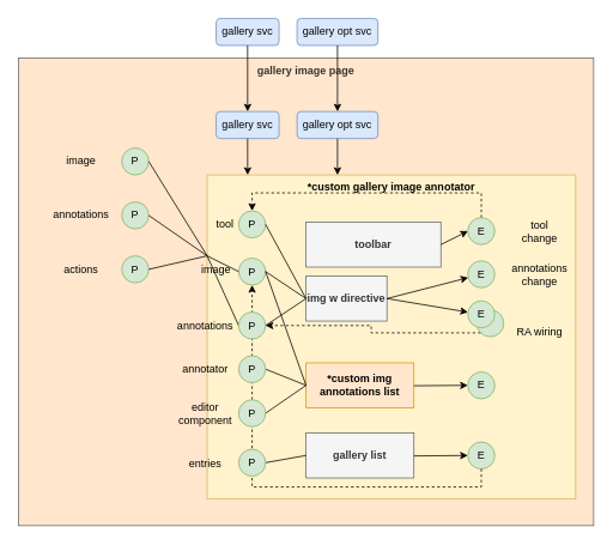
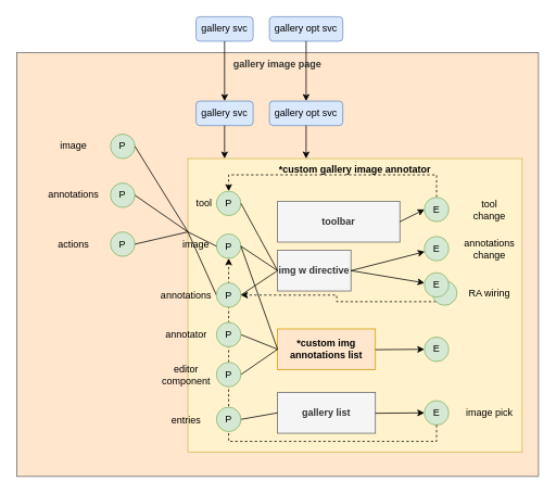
  <mxCell id="0" />
  <mxCell id="1" parent="0" />
  <mxCell id="2" value="gallery image page" style="rounded=0;whiteSpace=wrap;html=1;verticalAlign=top;fillColor=#ffe6cc;fontColor=#333333;strokeColor=#666666;fontStyle=1;" parent="1" vertex="1"><mxGeometry x="20" y="64" width="640" height="520" as="geometry" /></mxCell>
  <mxCell id="3" value="*custom gallery image annotator" style="rounded=0;whiteSpace=wrap;html=1;verticalAlign=top;fillColor=#fff2cc;strokeColor=#d6b656;fontStyle=1" parent="1" vertex="1"><mxGeometry x="230" y="194" width="410" height="360" as="geometry" /></mxCell>
  <mxCell id="4" value="P" style="ellipse;whiteSpace=wrap;html=1;fillColor=#d5e8d4;strokeColor=#82b366;" parent="1" vertex="1"><mxGeometry x="135" y="164" width="30" height="30" as="geometry" /></mxCell>
  <mxCell id="5" value="P" style="ellipse;whiteSpace=wrap;html=1;fillColor=#d5e8d4;strokeColor=#82b366;" parent="1" vertex="1"><mxGeometry x="135" y="224" width="30" height="30" as="geometry" /></mxCell>
  <mxCell id="6" value="P" style="ellipse;whiteSpace=wrap;html=1;fillColor=#d5e8d4;strokeColor=#82b366;" parent="1" vertex="1"><mxGeometry x="135" y="284" width="30" height="30" as="geometry" /></mxCell>
  <mxCell id="7" value="image" style="text;html=1;align=center;verticalAlign=middle;whiteSpace=wrap;rounded=0;" parent="1" vertex="1"><mxGeometry x="60" y="164" width="60" height="30" as="geometry" /></mxCell>
  <mxCell id="8" value="annotations" style="text;html=1;align=center;verticalAlign=middle;whiteSpace=wrap;rounded=0;" parent="1" vertex="1"><mxGeometry x="60" y="224" width="60" height="30" as="geometry" /></mxCell>
  <mxCell id="9" value="actions" style="text;html=1;align=center;verticalAlign=middle;whiteSpace=wrap;rounded=0;" parent="1" vertex="1"><mxGeometry x="60" y="284" width="60" height="30" as="geometry" /></mxCell>
  <mxCell id="10" value="gallery svc" style="rounded=1;whiteSpace=wrap;html=1;fillColor=#dae8fc;strokeColor=#6c8ebf;" parent="1" vertex="1"><mxGeometry x="240" y="20" width="70" height="30" as="geometry" /></mxCell>
  <mxCell id="11" value="gallery opt svc" style="rounded=1;whiteSpace=wrap;html=1;fillColor=#dae8fc;strokeColor=#6c8ebf;" parent="1" vertex="1"><mxGeometry x="330" y="20" width="90" height="30" as="geometry" /></mxCell>
  <mxCell id="12" style="edgeStyle=orthogonalEdgeStyle;rounded=0;orthogonalLoop=1;jettySize=auto;html=1;exitX=0.5;exitY=1;exitDx=0;exitDy=0;entryX=0.5;entryY=0;entryDx=0;entryDy=0;" parent="1" source="10" target="14" edge="1"><mxGeometry relative="1" as="geometry" /></mxCell>
  <mxCell id="13" style="edgeStyle=orthogonalEdgeStyle;rounded=0;orthogonalLoop=1;jettySize=auto;html=1;exitX=0.5;exitY=1;exitDx=0;exitDy=0;" parent="1" source="11" target="15" edge="1"><mxGeometry relative="1" as="geometry" /></mxCell>
  <mxCell id="14" value="gallery svc" style="rounded=1;whiteSpace=wrap;html=1;fillColor=#dae8fc;strokeColor=#6c8ebf;" parent="1" vertex="1"><mxGeometry x="240" y="123.5" width="70" height="30" as="geometry" /></mxCell>
  <mxCell id="15" value="gallery opt svc" style="rounded=1;whiteSpace=wrap;html=1;fillColor=#dae8fc;strokeColor=#6c8ebf;" parent="1" vertex="1"><mxGeometry x="330" y="123.5" width="90" height="30" as="geometry" /></mxCell>
  <mxCell id="16" style="edgeStyle=orthogonalEdgeStyle;rounded=0;orthogonalLoop=1;jettySize=auto;html=1;exitX=0.5;exitY=1;exitDx=0;exitDy=0;" parent="1" source="14" edge="1"><mxGeometry relative="1" as="geometry"><mxPoint x="275" y="194" as="targetPoint" /></mxGeometry></mxCell>
  <mxCell id="17" style="edgeStyle=orthogonalEdgeStyle;rounded=0;orthogonalLoop=1;jettySize=auto;html=1;exitX=0.5;exitY=1;exitDx=0;exitDy=0;" parent="1" source="15" edge="1"><mxGeometry relative="1" as="geometry"><mxPoint x="375" y="194" as="targetPoint" /></mxGeometry></mxCell>
  <mxCell id="18" value="" style="endArrow=none;html=1;rounded=0;exitX=1;exitY=0.5;exitDx=0;exitDy=0;entryX=0;entryY=0.25;entryDx=0;entryDy=0;" parent="1" source="4" target="3" edge="1"><mxGeometry width="50" height="50" relative="1" as="geometry"><mxPoint x="380" y="244" as="sourcePoint" /><mxPoint x="430" y="194" as="targetPoint" /></mxGeometry></mxCell>
  <mxCell id="19" value="" style="endArrow=none;html=1;rounded=0;exitX=1;exitY=0.5;exitDx=0;exitDy=0;entryX=0;entryY=0.25;entryDx=0;entryDy=0;" parent="1" source="5" target="3" edge="1"><mxGeometry width="50" height="50" relative="1" as="geometry"><mxPoint x="175" y="241.5" as="sourcePoint" /><mxPoint x="250" y="356.5" as="targetPoint" /></mxGeometry></mxCell>
  <mxCell id="20" value="" style="endArrow=none;html=1;rounded=0;exitX=1;exitY=0.5;exitDx=0;exitDy=0;entryX=0;entryY=0.25;entryDx=0;entryDy=0;" parent="1" source="6" target="3" edge="1"><mxGeometry width="50" height="50" relative="1" as="geometry"><mxPoint x="185" y="199" as="sourcePoint" /><mxPoint x="260" y="314" as="targetPoint" /></mxGeometry></mxCell>
  <mxCell id="21" value="toolbar" style="rounded=0;whiteSpace=wrap;html=1;fillColor=#f5f5f5;fontColor=#333333;strokeColor=#666666;fontStyle=1" parent="1" vertex="1"><mxGeometry x="340" y="246.5" width="150" height="50" as="geometry" /></mxCell>
  <mxCell id="22" value="" style="endArrow=classic;html=1;rounded=0;entryX=0.568;entryY=0.238;entryDx=0;entryDy=0;entryPerimeter=0;exitX=1;exitY=0.5;exitDx=0;exitDy=0;" parent="1" source="21" edge="1"><mxGeometry width="50" height="50" relative="1" as="geometry"><mxPoint x="460" y="256.5" as="sourcePoint" /><mxPoint x="520.16" y="256.48" as="targetPoint" /></mxGeometry></mxCell>
  <mxCell id="23" style="edgeStyle=orthogonalEdgeStyle;rounded=0;orthogonalLoop=1;jettySize=auto;html=1;exitX=0.5;exitY=0;exitDx=0;exitDy=0;entryX=0.5;entryY=0;entryDx=0;entryDy=0;dashed=1;" parent="1" source="24" target="41" edge="1"><mxGeometry relative="1" as="geometry" /></mxCell>
  <mxCell id="24" value="E" style="ellipse;whiteSpace=wrap;html=1;fillColor=#d5e8d4;strokeColor=#82b366;" parent="1" vertex="1"><mxGeometry x="520" y="241.5" width="30" height="30" as="geometry" /></mxCell>
  <mxCell id="25" value="tool change" style="text;html=1;align=center;verticalAlign=middle;whiteSpace=wrap;rounded=0;" parent="1" vertex="1"><mxGeometry x="570" y="241.5" width="60" height="30" as="geometry" /></mxCell>
  <mxCell id="26" value="img w directive" style="rounded=0;whiteSpace=wrap;html=1;fillColor=#f5f5f5;fontColor=#333333;strokeColor=#666666;fontStyle=1" parent="1" vertex="1"><mxGeometry x="340" y="306.5" width="90" height="50" as="geometry" /></mxCell>
  <mxCell id="27" value="" style="endArrow=classic;html=1;rounded=0;exitX=1;exitY=0.5;exitDx=0;exitDy=0;" parent="1" source="26" target="28" edge="1"><mxGeometry width="50" height="50" relative="1" as="geometry"><mxPoint x="470" y="266.5" as="sourcePoint" /><mxPoint x="530" y="266.5" as="targetPoint" /></mxGeometry></mxCell>
  <mxCell id="28" value="E" style="ellipse;whiteSpace=wrap;html=1;fillColor=#d5e8d4;strokeColor=#82b366;" parent="1" vertex="1"><mxGeometry x="520" y="289.5" width="30" height="30" as="geometry" /></mxCell>
  <mxCell id="29" value="annotations change" style="text;html=1;align=center;verticalAlign=middle;whiteSpace=wrap;rounded=0;" parent="1" vertex="1"><mxGeometry x="570" y="289.5" width="60" height="30" as="geometry" /></mxCell>
  <mxCell id="30" value="P" style="ellipse;whiteSpace=wrap;html=1;fillColor=#d5e8d4;strokeColor=#82b366;" parent="1" vertex="1"><mxGeometry x="265" y="286.5" width="30" height="30" as="geometry" /></mxCell>
  <mxCell id="31" value="image" style="text;html=1;align=center;verticalAlign=middle;whiteSpace=wrap;rounded=0;" parent="1" vertex="1"><mxGeometry x="210" y="284.5" width="60" height="30" as="geometry" /></mxCell>
  <mxCell id="32" value="annotations" style="text;html=1;align=center;verticalAlign=middle;whiteSpace=wrap;rounded=0;" parent="1" vertex="1"><mxGeometry x="198" y="346.5" width="60" height="30" as="geometry" /></mxCell>
  <mxCell id="33" value="" style="endArrow=none;html=1;rounded=0;exitX=1;exitY=0.5;exitDx=0;exitDy=0;entryX=0;entryY=0.5;entryDx=0;entryDy=0;" parent="1" source="30" target="26" edge="1"><mxGeometry width="50" height="50" relative="1" as="geometry"><mxPoint x="510" y="366.5" as="sourcePoint" /><mxPoint x="360" y="369.5" as="targetPoint" /></mxGeometry></mxCell>
  <mxCell id="34" value="" style="endArrow=none;html=1;rounded=0;exitX=1;exitY=0.5;exitDx=0;exitDy=0;entryX=0;entryY=0.5;entryDx=0;entryDy=0;" parent="1" source="61" target="26" edge="1"><mxGeometry width="50" height="50" relative="1" as="geometry"><mxPoint x="305" y="364" as="sourcePoint" /><mxPoint x="360" y="369.5" as="targetPoint" /></mxGeometry></mxCell>
  <mxCell id="35" value="" style="endArrow=none;html=1;rounded=0;exitX=0;exitY=0.25;exitDx=0;exitDy=0;entryX=0;entryY=0;entryDx=0;entryDy=0;strokeColor=none;dashed=1;" parent="1" source="3" target="30" edge="1"><mxGeometry width="50" height="50" relative="1" as="geometry"><mxPoint x="175" y="189" as="sourcePoint" /><mxPoint x="240" y="257" as="targetPoint" /><Array as="points"><mxPoint x="230" y="244" /></Array></mxGeometry></mxCell>
  <mxCell id="36" value="" style="endArrow=none;html=1;rounded=0;entryX=0;entryY=0.5;entryDx=0;entryDy=0;" parent="1" target="30" edge="1"><mxGeometry width="50" height="50" relative="1" as="geometry"><mxPoint x="230" y="284" as="sourcePoint" /><mxPoint x="240" y="257" as="targetPoint" /></mxGeometry></mxCell>
  <mxCell id="37" value="" style="endArrow=none;html=1;rounded=0;entryX=0;entryY=0.5;entryDx=0;entryDy=0;" parent="1" target="61" edge="1"><mxGeometry width="50" height="50" relative="1" as="geometry"><mxPoint x="230" y="284" as="sourcePoint" /><mxPoint x="275" y="312" as="targetPoint" /></mxGeometry></mxCell>
  <mxCell id="38" value="*custom img annotations list" style="rounded=0;whiteSpace=wrap;html=1;fillColor=#ffe6cc;strokeColor=#d79b00;fontStyle=1" parent="1" vertex="1"><mxGeometry x="340" y="403" width="120" height="50" as="geometry" /></mxCell>
  <mxCell id="39" value="" style="endArrow=classic;html=1;rounded=0;exitX=1;exitY=0.5;exitDx=0;exitDy=0;" parent="1" target="40" edge="1"><mxGeometry width="50" height="50" relative="1" as="geometry"><mxPoint x="460" y="428.5" as="sourcePoint" /><mxPoint x="530" y="363" as="targetPoint" /></mxGeometry></mxCell>
  <mxCell id="40" value="E" style="ellipse;whiteSpace=wrap;html=1;fillColor=#d5e8d4;strokeColor=#82b366;" parent="1" vertex="1"><mxGeometry x="520" y="413" width="30" height="30" as="geometry" /></mxCell>
  <mxCell id="41" value="P" style="ellipse;whiteSpace=wrap;html=1;fillColor=#d5e8d4;strokeColor=#82b366;" parent="1" vertex="1"><mxGeometry x="265" y="234" width="30" height="30" as="geometry" /></mxCell>
  <mxCell id="42" value="tool" style="text;html=1;align=center;verticalAlign=middle;whiteSpace=wrap;rounded=0;" parent="1" vertex="1"><mxGeometry x="230" y="234" width="40" height="30" as="geometry" /></mxCell>
  <mxCell id="43" value="annotator" style="text;html=1;align=center;verticalAlign=middle;whiteSpace=wrap;rounded=0;" parent="1" vertex="1"><mxGeometry x="198" y="395" width="60" height="30" as="geometry" /></mxCell>
  <mxCell id="44" value="" style="endArrow=classic;html=1;rounded=0;exitX=1;exitY=0.5;exitDx=0;exitDy=0;" parent="1" source="26" target="48" edge="1"><mxGeometry width="50" height="50" relative="1" as="geometry"><mxPoint x="460" y="376.5" as="sourcePoint" /><mxPoint x="530" y="311" as="targetPoint" /></mxGeometry></mxCell>
- <mxCell id="45" value="RA wiring" style="text;html=1;align=center;verticalAlign=middle;whiteSpace=wrap;rounded=0;" parent="1" vertex="1"><mxGeometry x="570" y="354" width="60" height="30" as="geometry" /></mxCell>
+ <mxCell id="45" value="RA wiring" style="text;html=1;align=center;verticalAlign=middle;whiteSpace=wrap;rounded=0;" parent="1" vertex="1"><mxGeometry x="570" y="344" width="60" height="30" as="geometry" /></mxCell>
  <mxCell id="46" style="edgeStyle=orthogonalEdgeStyle;rounded=0;orthogonalLoop=1;jettySize=auto;html=1;exitX=0;exitY=1;exitDx=0;exitDy=0;entryX=1;entryY=0.5;entryDx=0;entryDy=0;dashed=1;" parent="1" source="47" target="61" edge="1"><mxGeometry relative="1" as="geometry" /></mxCell>
  <mxCell id="47" value="" style="ellipse;whiteSpace=wrap;html=1;fillColor=#d5e8d4;strokeColor=#82b366;" parent="1" vertex="1"><mxGeometry x="530" y="344" width="30" height="30" as="geometry" /></mxCell>
  <mxCell id="48" value="E" style="ellipse;whiteSpace=wrap;html=1;fillColor=#d5e8d4;strokeColor=#82b366;" parent="1" vertex="1"><mxGeometry x="520" y="334" width="30" height="30" as="geometry" /></mxCell>
  <mxCell id="49" value="" style="endArrow=none;html=1;rounded=0;exitX=1;exitY=0.5;exitDx=0;exitDy=0;entryX=0;entryY=0.5;entryDx=0;entryDy=0;" parent="1" source="41" target="26" edge="1"><mxGeometry width="50" height="50" relative="1" as="geometry"><mxPoint x="305" y="312" as="sourcePoint" /><mxPoint x="350" y="342" as="targetPoint" /></mxGeometry></mxCell>
  <mxCell id="50" value="" style="endArrow=none;html=1;rounded=0;exitX=1;exitY=0.5;exitDx=0;exitDy=0;entryX=0;entryY=0.5;entryDx=0;entryDy=0;" parent="1" source="30" target="38" edge="1"><mxGeometry width="50" height="50" relative="1" as="geometry"><mxPoint x="305" y="312" as="sourcePoint" /><mxPoint x="350" y="342" as="targetPoint" /></mxGeometry></mxCell>
  <mxCell id="51" value="" style="endArrow=none;html=1;rounded=0;exitX=1;exitY=0.5;exitDx=0;exitDy=0;entryX=0;entryY=0.5;entryDx=0;entryDy=0;" parent="1" source="62" target="38" edge="1"><mxGeometry width="50" height="50" relative="1" as="geometry"><mxPoint x="305" y="312" as="sourcePoint" /><mxPoint x="340" y="394" as="targetPoint" /></mxGeometry></mxCell>
  <mxCell id="52" value="editor component" style="text;html=1;align=center;verticalAlign=middle;whiteSpace=wrap;rounded=0;" parent="1" vertex="1"><mxGeometry x="198" y="445" width="60" height="30" as="geometry" /></mxCell>
  <mxCell id="53" value="" style="endArrow=none;html=1;rounded=0;exitX=1;exitY=0.5;exitDx=0;exitDy=0;entryX=0;entryY=0.5;entryDx=0;entryDy=0;" parent="1" source="63" target="38" edge="1"><mxGeometry width="50" height="50" relative="1" as="geometry"><mxPoint x="305" y="429" as="sourcePoint" /><mxPoint x="350" y="409" as="targetPoint" /></mxGeometry></mxCell>
  <mxCell id="54" value="gallery list" style="rounded=0;whiteSpace=wrap;html=1;fillColor=#f5f5f5;fontColor=#333333;strokeColor=#666666;fontStyle=1" parent="1" vertex="1"><mxGeometry x="340" y="481" width="120" height="50" as="geometry" /></mxCell>
  <mxCell id="55" value="entries" style="text;html=1;align=center;verticalAlign=middle;whiteSpace=wrap;rounded=0;" parent="1" vertex="1"><mxGeometry x="198" y="500" width="60" height="30" as="geometry" /></mxCell>
  <mxCell id="56" value="" style="endArrow=none;html=1;rounded=0;exitX=1;exitY=0.5;exitDx=0;exitDy=0;entryX=0;entryY=0.5;entryDx=0;entryDy=0;" parent="1" source="64" target="54" edge="1"><mxGeometry width="50" height="50" relative="1" as="geometry"><mxPoint x="305" y="484" as="sourcePoint" /><mxPoint x="340" y="454" as="targetPoint" /></mxGeometry></mxCell>
  <mxCell id="57" value="" style="endArrow=classic;html=1;rounded=0;entryX=0;entryY=0.5;entryDx=0;entryDy=0;exitX=1;exitY=0.5;exitDx=0;exitDy=0;" parent="1" target="58" edge="1"><mxGeometry width="50" height="50" relative="1" as="geometry"><mxPoint x="460" y="506.5" as="sourcePoint" /><mxPoint x="520.16" y="490.98" as="targetPoint" /></mxGeometry></mxCell>
  <mxCell id="58" value="E" style="ellipse;whiteSpace=wrap;html=1;fillColor=#d5e8d4;strokeColor=#82b366;" parent="1" vertex="1"><mxGeometry x="520" y="491" width="30" height="30" as="geometry" /></mxCell>
+ <mxCell id="59" value="image pick" style="text;html=1;align=center;verticalAlign=middle;whiteSpace=wrap;rounded=0;" parent="1" vertex="1"><mxGeometry x="570" y="491" width="60" height="30" as="geometry" /></mxCell>
  <mxCell id="60" style="edgeStyle=orthogonalEdgeStyle;rounded=0;orthogonalLoop=1;jettySize=auto;html=1;exitX=0.5;exitY=1;exitDx=0;exitDy=0;entryX=0.5;entryY=1;entryDx=0;entryDy=0;dashed=1;" parent="1" source="58" target="30" edge="1"><mxGeometry relative="1" as="geometry"><mxPoint x="565" y="500" as="sourcePoint" /><mxPoint x="305" y="545" as="targetPoint" /></mxGeometry></mxCell>
  <mxCell id="61" value="P" style="ellipse;whiteSpace=wrap;html=1;fillColor=#d5e8d4;strokeColor=#82b366;" parent="1" vertex="1"><mxGeometry x="265" y="346.5" width="30" height="30" as="geometry" /></mxCell>
  <mxCell id="62" value="P" style="ellipse;whiteSpace=wrap;html=1;fillColor=#d5e8d4;strokeColor=#82b366;" parent="1" vertex="1"><mxGeometry x="265" y="395" width="30" height="30" as="geometry" /></mxCell>
  <mxCell id="63" value="P" style="ellipse;whiteSpace=wrap;html=1;fillColor=#d5e8d4;strokeColor=#82b366;" parent="1" vertex="1"><mxGeometry x="265" y="444" width="30" height="30" as="geometry" /></mxCell>
  <mxCell id="64" value="P" style="ellipse;whiteSpace=wrap;html=1;fillColor=#d5e8d4;strokeColor=#82b366;" parent="1" vertex="1"><mxGeometry x="265" y="499" width="30" height="30" as="geometry" /></mxCell>
